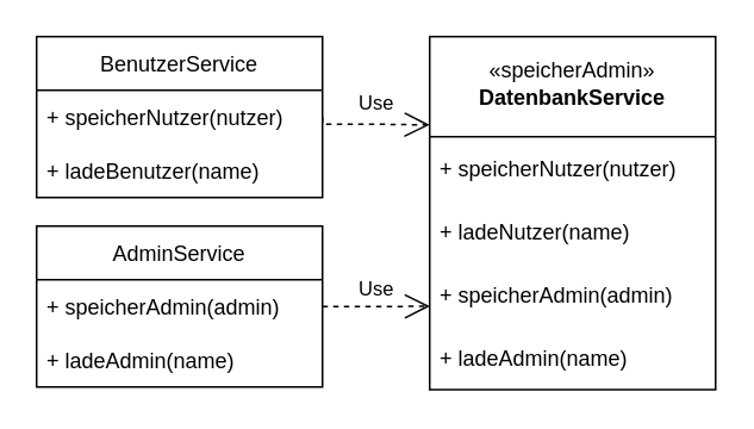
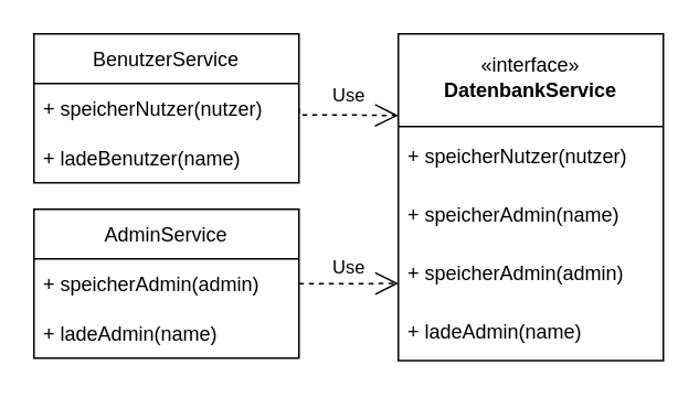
  <mxCell id="0" />
  <mxCell id="1" parent="0" />
  <mxCell id="2" value="" style="group" parent="1" vertex="1" connectable="0"><mxGeometry x="240" y="20" width="160" height="197.556" as="geometry" /></mxCell>
  <mxCell id="3" value="" style="group" parent="2" vertex="1" connectable="0"><mxGeometry width="160" height="197.556" as="geometry" /></mxCell>
  <mxCell id="4" value="" style="group" parent="3" vertex="1" connectable="0"><mxGeometry width="160" height="197.556" as="geometry" /></mxCell>
  <mxCell id="5" value="" style="swimlane;fontStyle=0;childLayout=stackLayout;horizontal=1;startSize=56;fillColor=none;horizontalStack=0;resizeParent=1;resizeParentMax=0;resizeLast=0;collapsible=1;marginBottom=0;" parent="4" vertex="1"><mxGeometry width="160" height="197.556" as="geometry"><mxRectangle width="50" height="40" as="alternateBounds" /></mxGeometry></mxCell>
  <mxCell id="6" value="+ speicherNutzer(nutzer)" style="text;strokeColor=none;fillColor=none;align=left;verticalAlign=middle;spacingLeft=4;spacingRight=4;overflow=hidden;rotatable=0;points=[[0,0.5],[1,0.5]];portConstraint=eastwest;" parent="5" vertex="1"><mxGeometry y="56" width="160" height="35.389" as="geometry" /></mxCell>
- <mxCell id="7" value="+ ladeNutzer(name)" style="text;strokeColor=none;fillColor=none;align=left;verticalAlign=middle;spacingLeft=4;spacingRight=4;overflow=hidden;rotatable=0;points=[[0,0.5],[1,0.5]];portConstraint=eastwest;" parent="5" vertex="1"><mxGeometry y="91.389" width="160" height="35.389" as="geometry" /></mxCell>
+ <mxCell id="7" value="+ speicherAdmin(name)" style="text;strokeColor=none;fillColor=none;align=left;verticalAlign=middle;spacingLeft=4;spacingRight=4;overflow=hidden;rotatable=0;points=[[0,0.5],[1,0.5]];portConstraint=eastwest;" parent="5" vertex="1"><mxGeometry y="91.389" width="160" height="35.389" as="geometry" /></mxCell>
  <mxCell id="8" value="+ speicherAdmin(admin)" style="text;strokeColor=none;fillColor=none;align=left;verticalAlign=middle;spacingLeft=4;spacingRight=4;overflow=hidden;rotatable=0;points=[[0,0.5],[1,0.5]];portConstraint=eastwest;" parent="5" vertex="1"><mxGeometry y="126.778" width="160" height="35.389" as="geometry" /></mxCell>
  <mxCell id="9" value="+ ladeAdmin(name)" style="text;strokeColor=none;fillColor=none;align=left;verticalAlign=middle;spacingLeft=4;spacingRight=4;overflow=hidden;rotatable=0;points=[[0,0.5],[1,0.5]];portConstraint=eastwest;" parent="5" vertex="1"><mxGeometry y="162.167" width="160" height="35.389" as="geometry" /></mxCell>
  <mxCell id="10" value="DatenbankService" style="text;align=center;fontStyle=1;verticalAlign=middle;spacingLeft=3;spacingRight=3;strokeColor=none;rotatable=0;points=[[0,0.5],[1,0.5]];portConstraint=eastwest;" parent="4" vertex="1"><mxGeometry x="10" y="16.056" width="140" height="35.389" as="geometry" /></mxCell>
- <mxCell id="11" value="&lt;span&gt;«speicherAdmin»&lt;/span&gt;" style="text;html=1;strokeColor=none;fillColor=none;align=center;verticalAlign=middle;whiteSpace=wrap;rounded=0;" parent="4" vertex="1"><mxGeometry x="10" y="3" width="140" height="32.667" as="geometry" /></mxCell>
+ <mxCell id="11" value="&lt;span&gt;«interface»&lt;/span&gt;" style="text;html=1;strokeColor=none;fillColor=none;align=center;verticalAlign=middle;whiteSpace=wrap;rounded=0;" parent="4" vertex="1"><mxGeometry x="10" y="3" width="140" height="32.667" as="geometry" /></mxCell>
  <mxCell id="12" value="BenutzerService" style="swimlane;fontStyle=0;childLayout=stackLayout;horizontal=1;startSize=30;horizontalStack=0;resizeParent=1;resizeParentMax=0;resizeLast=0;collapsible=1;marginBottom=0;" parent="1" vertex="1"><mxGeometry x="20" y="20" width="160" height="90" as="geometry"><mxRectangle x="210" y="114" width="120" height="30" as="alternateBounds" /></mxGeometry></mxCell>
  <mxCell id="13" value="+ speicherNutzer(nutzer)" style="text;strokeColor=none;fillColor=none;align=left;verticalAlign=middle;spacingLeft=4;spacingRight=4;overflow=hidden;points=[[0,0.5],[1,0.5]];portConstraint=eastwest;rotatable=0;" parent="12" vertex="1"><mxGeometry y="30" width="160" height="30" as="geometry" /></mxCell>
  <mxCell id="14" value="+ ladeBenutzer(name)" style="text;strokeColor=none;fillColor=none;align=left;verticalAlign=middle;spacingLeft=4;spacingRight=4;overflow=hidden;points=[[0,0.5],[1,0.5]];portConstraint=eastwest;rotatable=0;" parent="12" vertex="1"><mxGeometry y="60" width="160" height="30" as="geometry" /></mxCell>
  <mxCell id="15" value="AdminService" style="swimlane;fontStyle=0;childLayout=stackLayout;horizontal=1;startSize=30;horizontalStack=0;resizeParent=1;resizeParentMax=0;resizeLast=0;collapsible=1;marginBottom=0;" parent="1" vertex="1"><mxGeometry x="20" y="126" width="160" height="90" as="geometry"><mxRectangle x="210" y="220" width="110" height="30" as="alternateBounds" /></mxGeometry></mxCell>
  <mxCell id="16" value="+ speicherAdmin(admin)" style="text;strokeColor=none;fillColor=none;align=left;verticalAlign=middle;spacingLeft=4;spacingRight=4;overflow=hidden;points=[[0,0.5],[1,0.5]];portConstraint=eastwest;rotatable=0;" parent="15" vertex="1"><mxGeometry y="30" width="160" height="30" as="geometry" /></mxCell>
  <mxCell id="17" value="+ ladeAdmin(name)" style="text;strokeColor=none;fillColor=none;align=left;verticalAlign=middle;spacingLeft=4;spacingRight=4;overflow=hidden;points=[[0,0.5],[1,0.5]];portConstraint=eastwest;rotatable=0;" parent="15" vertex="1"><mxGeometry y="60" width="160" height="30" as="geometry" /></mxCell>
  <mxCell id="18" value="Use" style="endArrow=open;endSize=12;dashed=1;html=1;rounded=0;edgeStyle=orthogonalEdgeStyle;exitX=1;exitY=0.5;exitDx=0;exitDy=0;entryX=0;entryY=0.25;entryDx=0;entryDy=0;" parent="1" source="12" target="5" edge="1"><mxGeometry x="0.062" y="12" width="160" relative="1" as="geometry"><mxPoint x="200" y="-14" as="sourcePoint" /><mxPoint x="210" y="66" as="targetPoint" /><Array as="points"><mxPoint x="180" y="69" /><mxPoint x="210" y="69" /></Array><mxPoint as="offset" /></mxGeometry></mxCell>
  <mxCell id="19" value="Use" style="endArrow=open;endSize=12;dashed=1;html=1;rounded=0;edgeStyle=orthogonalEdgeStyle;exitX=1;exitY=0.5;exitDx=0;exitDy=0;entryX=0.001;entryY=0.68;entryDx=0;entryDy=0;entryPerimeter=0;" parent="1" source="15" target="8" edge="1"><mxGeometry x="0.001" y="10" width="160" relative="1" as="geometry"><mxPoint x="150" y="45" as="sourcePoint" /><mxPoint x="250" y="40" as="targetPoint" /><mxPoint as="offset" /></mxGeometry></mxCell>
